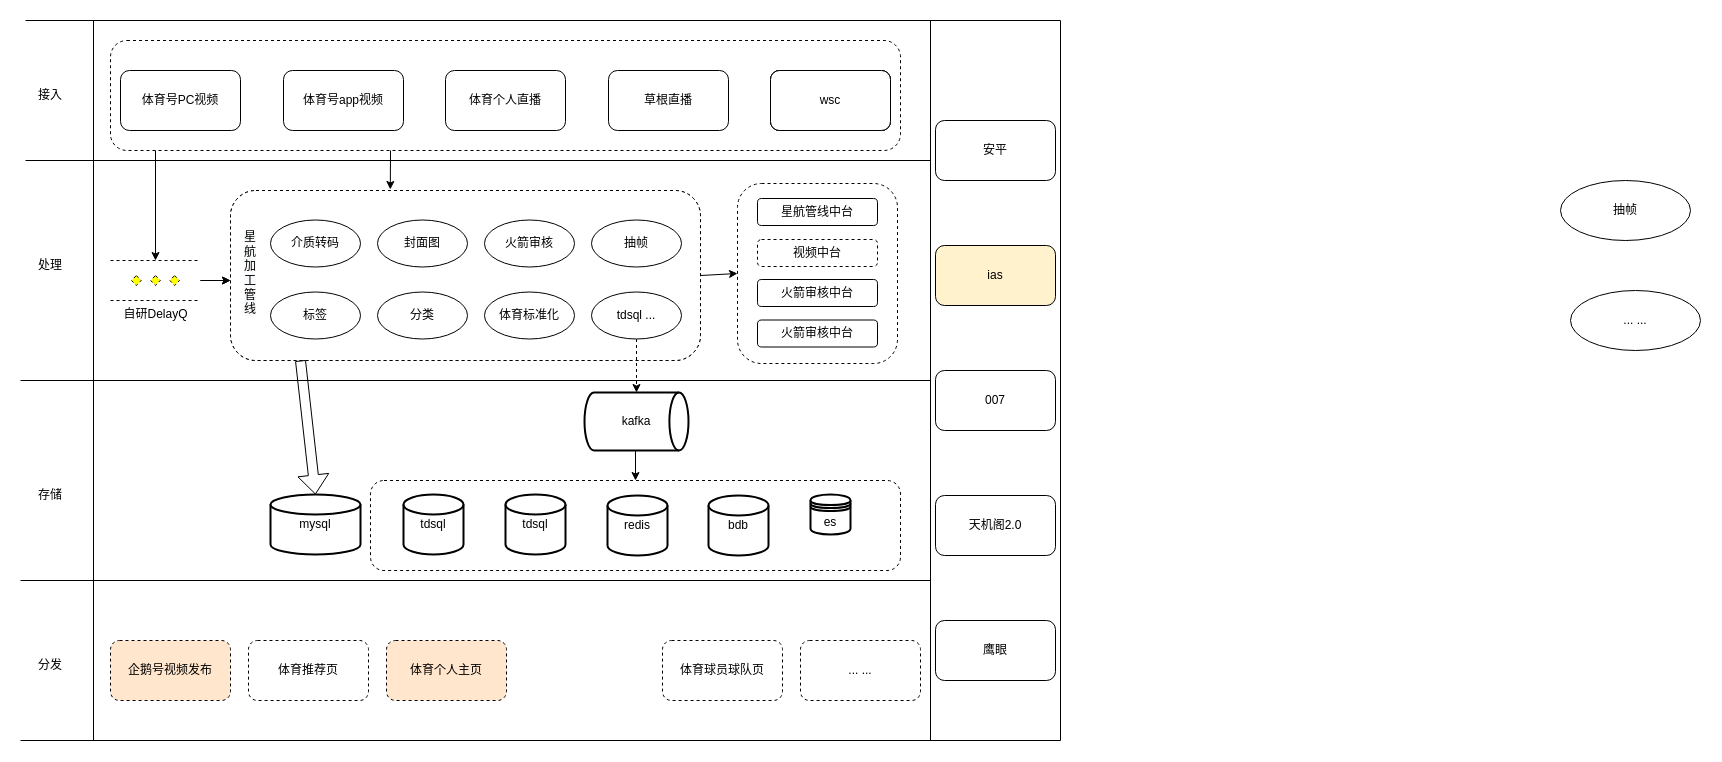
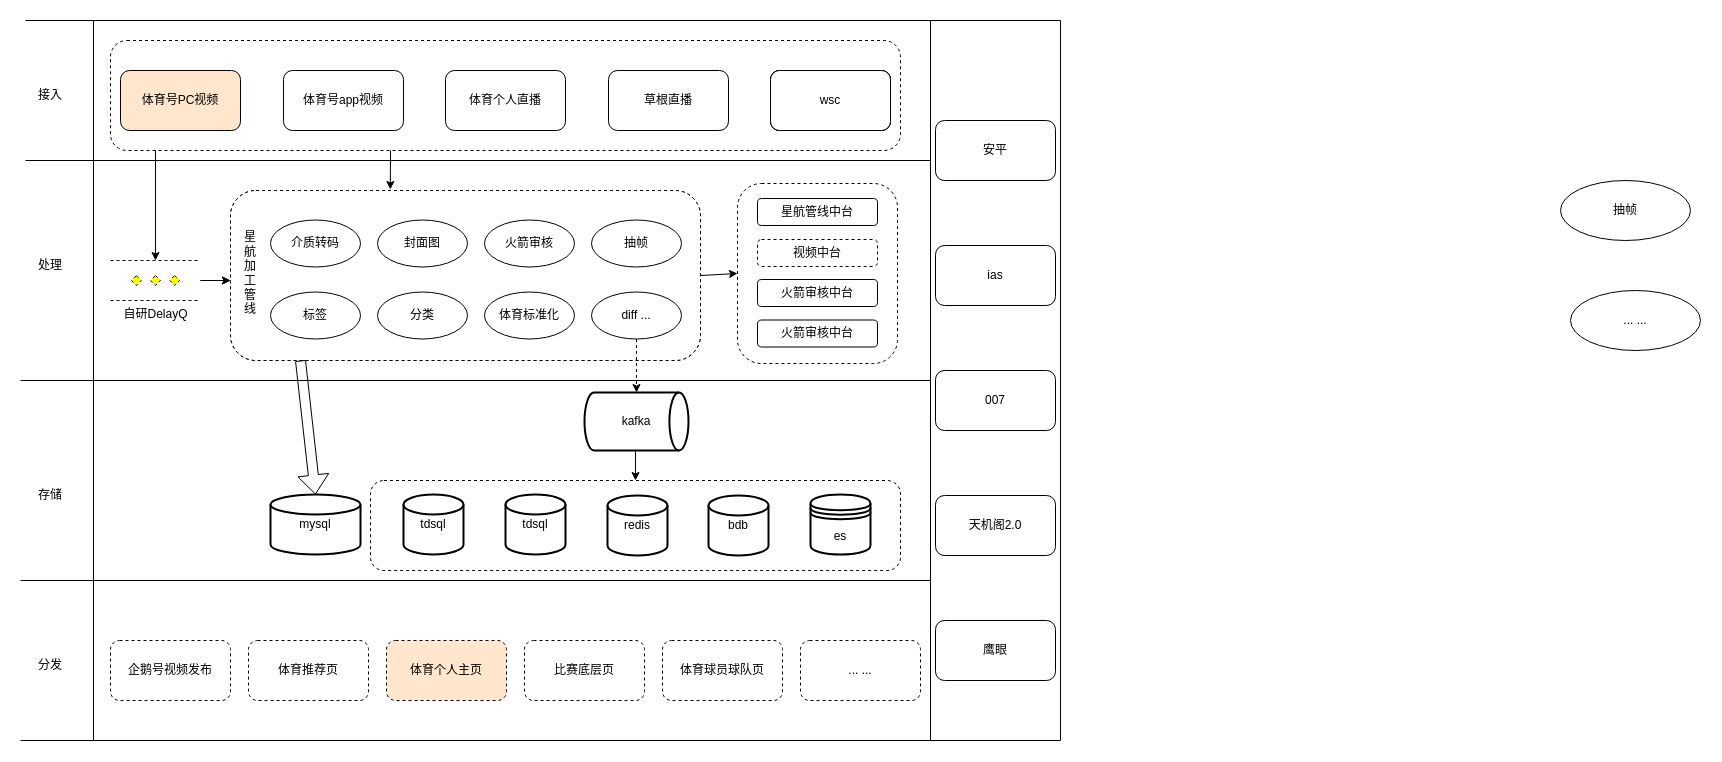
  <mxCell id="0" />
  <mxCell id="1" parent="0" />
  <mxCell id="2" value="" style="rounded=1;whiteSpace=wrap;html=1;dashed=1;" vertex="1" parent="1"><mxGeometry x="370" y="480" width="530" height="90" as="geometry" /></mxCell>
  <mxCell id="3" value="" style="rounded=1;whiteSpace=wrap;html=1;dashed=1;" vertex="1" parent="1"><mxGeometry x="737" y="183" width="160" height="180" as="geometry" /></mxCell>
  <mxCell id="4" value="" style="rounded=1;whiteSpace=wrap;html=1;dashed=1;" vertex="1" parent="1"><mxGeometry x="110" y="40" width="790" height="110" as="geometry" /></mxCell>
  <mxCell id="5" value="接入" style="text;html=1;strokeColor=none;fillColor=none;align=center;verticalAlign=middle;whiteSpace=wrap;rounded=0;" vertex="1" parent="1"><mxGeometry x="20" y="80" width="60" height="30" as="geometry" /></mxCell>
  <mxCell id="6" value="处理" style="text;html=1;strokeColor=none;fillColor=none;align=center;verticalAlign=middle;whiteSpace=wrap;rounded=0;" vertex="1" parent="1"><mxGeometry x="20" y="250" width="60" height="30" as="geometry" /></mxCell>
  <mxCell id="7" value="存储" style="text;html=1;strokeColor=none;fillColor=none;align=center;verticalAlign=middle;whiteSpace=wrap;rounded=0;" vertex="1" parent="1"><mxGeometry x="20" y="480" width="60" height="30" as="geometry" /></mxCell>
  <mxCell id="8" value="" style="endArrow=none;html=1;rounded=0;" edge="1" parent="1"><mxGeometry width="50" height="50" relative="1" as="geometry"><mxPoint x="25" y="160" as="sourcePoint" /><mxPoint x="930" y="160" as="targetPoint" /></mxGeometry></mxCell>
  <mxCell id="9" value="" style="endArrow=none;html=1;rounded=0;" edge="1" parent="1"><mxGeometry width="50" height="50" relative="1" as="geometry"><mxPoint x="20" y="380" as="sourcePoint" /><mxPoint x="930" y="380" as="targetPoint" /></mxGeometry></mxCell>
  <mxCell id="10" value="" style="endArrow=none;html=1;rounded=0;" edge="1" parent="1"><mxGeometry width="50" height="50" relative="1" as="geometry"><mxPoint x="20" y="580" as="sourcePoint" /><mxPoint x="930" y="580" as="targetPoint" /></mxGeometry></mxCell>
- <mxCell id="11" value="体育号PC视频" style="rounded=1;whiteSpace=wrap;html=1;" vertex="1" parent="1"><mxGeometry x="120" y="70" width="120" height="60" as="geometry" /></mxCell>
+ <mxCell id="11" value="体育号PC视频" style="rounded=1;whiteSpace=wrap;html=1;fillColor=#ffe6cc;" vertex="1" parent="1"><mxGeometry x="120" y="70" width="120" height="60" as="geometry" /></mxCell>
  <mxCell id="12" value="体育个人直播" style="rounded=1;whiteSpace=wrap;html=1;" vertex="1" parent="1"><mxGeometry x="445" y="70" width="120" height="60" as="geometry" /></mxCell>
  <mxCell id="13" value="草根直播" style="rounded=1;whiteSpace=wrap;html=1;" vertex="1" parent="1"><mxGeometry x="608" y="70" width="120" height="60" as="geometry" /></mxCell>
  <mxCell id="14" value="wsc" style="rounded=1;whiteSpace=wrap;html=1;" vertex="1" parent="1"><mxGeometry x="770" y="70" width="120" height="60" as="geometry" /></mxCell>
  <mxCell id="15" value="体育号app视频" style="rounded=1;whiteSpace=wrap;html=1;" vertex="1" parent="1"><mxGeometry x="283" y="70" width="120" height="60" as="geometry" /></mxCell>
  <mxCell id="16" value="... ..." style="ellipse;whiteSpace=wrap;html=1;" vertex="1" parent="1"><mxGeometry x="1570" y="290" width="130" height="60" as="geometry" /></mxCell>
  <mxCell id="17" value="抽帧" style="ellipse;whiteSpace=wrap;html=1;" vertex="1" parent="1"><mxGeometry x="1560" y="180" width="130" height="60" as="geometry" /></mxCell>
  <mxCell id="18" value="" style="endArrow=none;html=1;rounded=0;" edge="1" parent="1"><mxGeometry width="50" height="50" relative="1" as="geometry"><mxPoint x="93" y="740" as="sourcePoint" /><mxPoint x="93" y="20" as="targetPoint" /></mxGeometry></mxCell>
  <mxCell id="19" value="自研DelayQ" style="verticalLabelPosition=bottom;verticalAlign=top;html=1;shape=mxgraph.flowchart.parallel_mode;pointerEvents=1;dashed=1;" vertex="1" parent="1"><mxGeometry x="110" y="260" width="90" height="40" as="geometry" /></mxCell>
  <mxCell id="20" value="" style="endArrow=none;html=1;rounded=0;" edge="1" parent="1"><mxGeometry width="50" height="50" relative="1" as="geometry"><mxPoint x="20" y="740" as="sourcePoint" /><mxPoint x="1060" y="740" as="targetPoint" /></mxGeometry></mxCell>
  <mxCell id="21" value="分发" style="text;html=1;strokeColor=none;fillColor=none;align=center;verticalAlign=middle;whiteSpace=wrap;rounded=0;" vertex="1" parent="1"><mxGeometry x="20" y="650" width="60" height="30" as="geometry" /></mxCell>
  <mxCell id="22" value="体育推荐页" style="rounded=1;whiteSpace=wrap;html=1;dashed=1;" vertex="1" parent="1"><mxGeometry x="248" y="640" width="120" height="60" as="geometry" /></mxCell>
- <mxCell id="23" value="企鹅号视频发布" style="rounded=1;whiteSpace=wrap;html=1;dashed=1;fillColor=#ffe6cc;" vertex="1" parent="1"><mxGeometry x="110" y="640" width="120" height="60" as="geometry" /></mxCell>
+ <mxCell id="23" value="企鹅号视频发布" style="rounded=1;whiteSpace=wrap;html=1;dashed=1;" vertex="1" parent="1"><mxGeometry x="110" y="640" width="120" height="60" as="geometry" /></mxCell>
  <mxCell id="24" value="体育个人主页" style="rounded=1;whiteSpace=wrap;html=1;dashed=1;fillColor=#ffe6cc;" vertex="1" parent="1"><mxGeometry x="386" y="640" width="120" height="60" as="geometry" /></mxCell>
  <mxCell id="25" value="体育球员球队页" style="rounded=1;whiteSpace=wrap;html=1;dashed=1;" vertex="1" parent="1"><mxGeometry x="662" y="640" width="120" height="60" as="geometry" /></mxCell>
  <mxCell id="26" value="... ..." style="rounded=1;whiteSpace=wrap;html=1;dashed=1;" vertex="1" parent="1"><mxGeometry x="800" y="640" width="120" height="60" as="geometry" /></mxCell>
  <mxCell id="27" value="tdsql" style="strokeWidth=2;html=1;shape=mxgraph.flowchart.database;whiteSpace=wrap;" vertex="1" parent="1"><mxGeometry x="403" y="494" width="60" height="60" as="geometry" /></mxCell>
  <mxCell id="28" value="mysql" style="strokeWidth=2;html=1;shape=mxgraph.flowchart.database;whiteSpace=wrap;" vertex="1" parent="1"><mxGeometry x="270" y="494" width="90" height="60" as="geometry" /></mxCell>
  <mxCell id="29" style="edgeStyle=orthogonalEdgeStyle;rounded=0;orthogonalLoop=1;jettySize=auto;html=1;exitX=0.5;exitY=1;exitDx=0;exitDy=0;exitPerimeter=0;entryX=0.5;entryY=0;entryDx=0;entryDy=0;" edge="1" parent="1" source="30" target="2"><mxGeometry relative="1" as="geometry" /></mxCell>
  <mxCell id="30" value="kafka" style="strokeWidth=2;html=1;shape=mxgraph.flowchart.direct_data;whiteSpace=wrap;fontFamily=Helvetica;fontSize=12;fontColor=rgb(0, 0, 0);align=center;strokeColor=rgb(0, 0, 0);fillColor=rgb(255, 255, 255);" vertex="1" parent="1"><mxGeometry x="584" y="392" width="104" height="58" as="geometry" /></mxCell>
  <mxCell id="31" value="redis" style="strokeWidth=2;html=1;shape=mxgraph.flowchart.database;whiteSpace=wrap;" vertex="1" parent="1"><mxGeometry x="607" y="495" width="60" height="60" as="geometry" /></mxCell>
- <mxCell id="32" value="es" style="shape=datastore;whiteSpace=wrap;html=1;fontFamily=Helvetica;fontSize=12;fontColor=rgb(0, 0, 0);align=center;strokeColor=rgb(0, 0, 0);strokeWidth=2;fillColor=rgb(255, 255, 255);" vertex="1" parent="1"><mxGeometry x="810" y="494" width="40" height="40" as="geometry" /></mxCell>
+ <mxCell id="32" value="es" style="shape=datastore;whiteSpace=wrap;html=1;fontFamily=Helvetica;fontSize=12;fontColor=rgb(0, 0, 0);align=center;strokeColor=rgb(0, 0, 0);strokeWidth=2;fillColor=rgb(255, 255, 255);" vertex="1" parent="1"><mxGeometry x="810" y="494" width="60" height="60" as="geometry" /></mxCell>
  <mxCell id="33" value="" style="rounded=1;whiteSpace=wrap;html=1;dashed=1;" vertex="1" parent="1"><mxGeometry x="230" y="190" width="470" height="170" as="geometry" /></mxCell>
  <mxCell id="34" value="" style="endArrow=classic;html=1;rounded=0;entryX=0.5;entryY=0;entryDx=0;entryDy=0;entryPerimeter=0;" edge="1" parent="1" target="19"><mxGeometry width="50" height="50" relative="1" as="geometry"><mxPoint x="155" y="150" as="sourcePoint" /><mxPoint x="-30" y="180" as="targetPoint" /></mxGeometry></mxCell>
  <mxCell id="35" value="" style="endArrow=classic;html=1;rounded=0;entryX=0.34;entryY=-0.006;entryDx=0;entryDy=0;entryPerimeter=0;" edge="1" parent="1" target="33"><mxGeometry width="50" height="50" relative="1" as="geometry"><mxPoint x="390" y="150" as="sourcePoint" /><mxPoint x="390" y="180" as="targetPoint" /></mxGeometry></mxCell>
  <mxCell id="36" value="" style="endArrow=classic;html=1;rounded=0;" edge="1" parent="1"><mxGeometry width="50" height="50" relative="1" as="geometry"><mxPoint x="200" y="280" as="sourcePoint" /><mxPoint x="230" y="280" as="targetPoint" /></mxGeometry></mxCell>
  <mxCell id="37" value="&lt;span style=&quot;color: rgb(0 , 0 , 0) ; font-family: &amp;#34;helvetica&amp;#34; ; font-size: 12px ; font-style: normal ; font-weight: 400 ; letter-spacing: normal ; text-align: center ; text-indent: 0px ; text-transform: none ; word-spacing: 0px ; background-color: rgb(248 , 249 , 250) ; display: inline ; float: none&quot;&gt;星&lt;br&gt;航&lt;br&gt;加&lt;br&gt;工&lt;br&gt;管&lt;br&gt;线&lt;/span&gt;" style="text;html=1;strokeColor=none;fillColor=none;align=center;verticalAlign=middle;whiteSpace=wrap;rounded=0;dashed=1;" vertex="1" parent="1"><mxGeometry x="220" y="260" width="60" height="25" as="geometry" /></mxCell>
  <mxCell id="38" value="" style="endArrow=none;html=1;rounded=0;" edge="1" parent="1"><mxGeometry width="50" height="50" relative="1" as="geometry"><mxPoint x="25" y="20" as="sourcePoint" /><mxPoint x="1060" y="20" as="targetPoint" /></mxGeometry></mxCell>
  <mxCell id="39" value="星航管线中台" style="rounded=1;whiteSpace=wrap;html=1;" vertex="1" parent="1"><mxGeometry x="757" y="198" width="120" height="27" as="geometry" /></mxCell>
  <mxCell id="40" value="介质转码" style="ellipse;whiteSpace=wrap;html=1;" vertex="1" parent="1"><mxGeometry x="270" y="219.5" width="90" height="47" as="geometry" /></mxCell>
  <mxCell id="41" value="火箭审核" style="ellipse;whiteSpace=wrap;html=1;" vertex="1" parent="1"><mxGeometry x="490" y="223" width="90" height="47" as="geometry" /></mxCell>
  <mxCell id="42" value="抽帧" style="ellipse;whiteSpace=wrap;html=1;" vertex="1" parent="1"><mxGeometry x="591" y="223" width="90" height="47" as="geometry" /></mxCell>
  <mxCell id="43" value="标签" style="ellipse;whiteSpace=wrap;html=1;" vertex="1" parent="1"><mxGeometry x="270" y="287.5" width="90" height="47" as="geometry" /></mxCell>
  <mxCell id="44" value="分类" style="ellipse;whiteSpace=wrap;html=1;" vertex="1" parent="1"><mxGeometry x="380" y="285" width="90" height="47" as="geometry" /></mxCell>
  <mxCell id="45" value="体育标准化" style="ellipse;whiteSpace=wrap;html=1;" vertex="1" parent="1"><mxGeometry x="485" y="291.5" width="90" height="47" as="geometry" /></mxCell>
  <mxCell id="46" value="封面图" style="ellipse;whiteSpace=wrap;html=1;" vertex="1" parent="1"><mxGeometry x="380" y="223" width="90" height="47" as="geometry" /></mxCell>
  <mxCell id="47" value="... ..." style="ellipse;whiteSpace=wrap;html=1;" vertex="1" parent="1"><mxGeometry x="591" y="291.5" width="90" height="47" as="geometry" /></mxCell>
  <mxCell id="48" value="视频中台" style="rounded=1;whiteSpace=wrap;html=1;dashed=1;" vertex="1" parent="1"><mxGeometry x="757" y="239" width="120" height="27" as="geometry" /></mxCell>
  <mxCell id="49" value="火箭审核中台" style="rounded=1;whiteSpace=wrap;html=1;" vertex="1" parent="1"><mxGeometry x="757" y="279" width="120" height="27" as="geometry" /></mxCell>
  <mxCell id="50" value="火箭审核中台" style="rounded=1;whiteSpace=wrap;html=1;" vertex="1" parent="1"><mxGeometry x="757" y="319.5" width="120" height="27" as="geometry" /></mxCell>
  <mxCell id="51" value="" style="endArrow=none;html=1;rounded=0;" edge="1" parent="1"><mxGeometry width="50" height="50" relative="1" as="geometry"><mxPoint x="930" y="740" as="sourcePoint" /><mxPoint x="930" y="20" as="targetPoint" /></mxGeometry></mxCell>
+ <mxCell id="52" value="比赛底层页" style="rounded=1;whiteSpace=wrap;html=1;dashed=1;" vertex="1" parent="1"><mxGeometry x="524" y="640" width="120" height="60" as="geometry" /></mxCell>
  <mxCell id="53" value="" style="endArrow=classic;html=1;rounded=0;exitX=1;exitY=0.5;exitDx=0;exitDy=0;entryX=0;entryY=0.5;entryDx=0;entryDy=0;" edge="1" parent="1" source="33" target="3"><mxGeometry width="50" height="50" relative="1" as="geometry"><mxPoint x="690" y="280" as="sourcePoint" /><mxPoint x="740" y="230" as="targetPoint" /></mxGeometry></mxCell>
  <mxCell id="54" value="" style="rounded=1;whiteSpace=wrap;html=1;dashed=1;" vertex="1" parent="1"><mxGeometry x="230" y="190" width="470" height="170" as="geometry" /></mxCell>
  <mxCell id="55" value="" style="endArrow=classic;html=1;rounded=0;" edge="1" parent="1"><mxGeometry width="50" height="50" relative="1" as="geometry"><mxPoint x="200" y="280" as="sourcePoint" /><mxPoint x="230" y="280" as="targetPoint" /></mxGeometry></mxCell>
  <mxCell id="56" value="&lt;span style=&quot;color: rgb(0 , 0 , 0) ; font-family: &amp;#34;helvetica&amp;#34; ; font-size: 12px ; font-style: normal ; font-weight: 400 ; letter-spacing: normal ; text-align: center ; text-indent: 0px ; text-transform: none ; word-spacing: 0px ; background-color: rgb(248 , 249 , 250) ; display: inline ; float: none&quot;&gt;星&lt;br&gt;航&lt;br&gt;加&lt;br&gt;工&lt;br&gt;管&lt;br&gt;线&lt;/span&gt;" style="text;html=1;strokeColor=none;fillColor=none;align=center;verticalAlign=middle;whiteSpace=wrap;rounded=0;dashed=1;" vertex="1" parent="1"><mxGeometry x="220" y="260" width="60" height="25" as="geometry" /></mxCell>
  <mxCell id="57" value="介质转码" style="ellipse;whiteSpace=wrap;html=1;" vertex="1" parent="1"><mxGeometry x="270" y="219.5" width="90" height="47" as="geometry" /></mxCell>
  <mxCell id="58" value="火箭审核" style="ellipse;whiteSpace=wrap;html=1;" vertex="1" parent="1"><mxGeometry x="484" y="219.5" width="90" height="47" as="geometry" /></mxCell>
  <mxCell id="59" value="抽帧" style="ellipse;whiteSpace=wrap;html=1;" vertex="1" parent="1"><mxGeometry x="591" y="219.5" width="90" height="47" as="geometry" /></mxCell>
  <mxCell id="60" value="标签" style="ellipse;whiteSpace=wrap;html=1;" vertex="1" parent="1"><mxGeometry x="270" y="291.5" width="90" height="47" as="geometry" /></mxCell>
  <mxCell id="61" value="分类" style="ellipse;whiteSpace=wrap;html=1;" vertex="1" parent="1"><mxGeometry x="377" y="291.5" width="90" height="47" as="geometry" /></mxCell>
  <mxCell id="62" value="体育标准化" style="ellipse;whiteSpace=wrap;html=1;" vertex="1" parent="1"><mxGeometry x="484" y="291.5" width="90" height="47" as="geometry" /></mxCell>
  <mxCell id="63" value="封面图" style="ellipse;whiteSpace=wrap;html=1;" vertex="1" parent="1"><mxGeometry x="377" y="219.5" width="90" height="47" as="geometry" /></mxCell>
  <mxCell id="64" style="edgeStyle=orthogonalEdgeStyle;rounded=0;orthogonalLoop=1;jettySize=auto;html=1;exitX=0.5;exitY=1;exitDx=0;exitDy=0;entryX=0.5;entryY=0;entryDx=0;entryDy=0;entryPerimeter=0;dashed=1;" edge="1" parent="1" source="65" target="30"><mxGeometry relative="1" as="geometry" /></mxCell>
- <mxCell id="65" value="tdsql ..." style="ellipse;whiteSpace=wrap;html=1;" vertex="1" parent="1"><mxGeometry x="591" y="291.5" width="90" height="47" as="geometry" /></mxCell>
+ <mxCell id="65" value="diff ..." style="ellipse;whiteSpace=wrap;html=1;" vertex="1" parent="1"><mxGeometry x="591" y="291.5" width="90" height="47" as="geometry" /></mxCell>
  <mxCell id="66" value="wsc" style="rounded=1;whiteSpace=wrap;html=1;" vertex="1" parent="1"><mxGeometry x="770" y="70" width="120" height="60" as="geometry" /></mxCell>
  <mxCell id="67" value="wsc" style="rounded=1;whiteSpace=wrap;html=1;" vertex="1" parent="1"><mxGeometry x="770" y="70" width="120" height="60" as="geometry" /></mxCell>
  <mxCell id="68" value="" style="endArrow=none;html=1;rounded=0;" edge="1" parent="1"><mxGeometry width="50" height="50" relative="1" as="geometry"><mxPoint x="1060" y="740" as="sourcePoint" /><mxPoint x="1060" y="20" as="targetPoint" /></mxGeometry></mxCell>
  <mxCell id="69" value="鹰眼" style="rounded=1;whiteSpace=wrap;html=1;" vertex="1" parent="1"><mxGeometry x="935" y="620" width="120" height="60" as="geometry" /></mxCell>
  <mxCell id="70" value="007" style="rounded=1;whiteSpace=wrap;html=1;" vertex="1" parent="1"><mxGeometry x="935" y="370" width="120" height="60" as="geometry" /></mxCell>
  <mxCell id="71" value="天机阁2.0" style="rounded=1;whiteSpace=wrap;html=1;" vertex="1" parent="1"><mxGeometry x="935" y="495" width="120" height="60" as="geometry" /></mxCell>
- <mxCell id="72" value="ias" style="rounded=1;whiteSpace=wrap;html=1;fillColor=#fff2cc;" vertex="1" parent="1"><mxGeometry x="935" y="245" width="120" height="60" as="geometry" /></mxCell>
+ <mxCell id="72" value="ias" style="rounded=1;whiteSpace=wrap;html=1;" vertex="1" parent="1"><mxGeometry x="935" y="245" width="120" height="60" as="geometry" /></mxCell>
  <mxCell id="73" value="tdsql" style="strokeWidth=2;html=1;shape=mxgraph.flowchart.database;whiteSpace=wrap;" vertex="1" parent="1"><mxGeometry x="505" y="494" width="60" height="60" as="geometry" /></mxCell>
  <mxCell id="74" value="" style="shape=flexArrow;endArrow=classic;html=1;rounded=0;entryX=0.5;entryY=0;entryDx=0;entryDy=0;entryPerimeter=0;" edge="1" parent="1" target="28"><mxGeometry width="50" height="50" relative="1" as="geometry"><mxPoint x="300" y="360" as="sourcePoint" /><mxPoint x="330" y="410" as="targetPoint" /></mxGeometry></mxCell>
  <mxCell id="75" value="bdb" style="strokeWidth=2;html=1;shape=mxgraph.flowchart.database;whiteSpace=wrap;" vertex="1" parent="1"><mxGeometry x="708" y="495" width="60" height="60" as="geometry" /></mxCell>
  <mxCell id="76" value="安平" style="rounded=1;whiteSpace=wrap;html=1;" vertex="1" parent="1"><mxGeometry x="935" y="120" width="120" height="60" as="geometry" /></mxCell>
